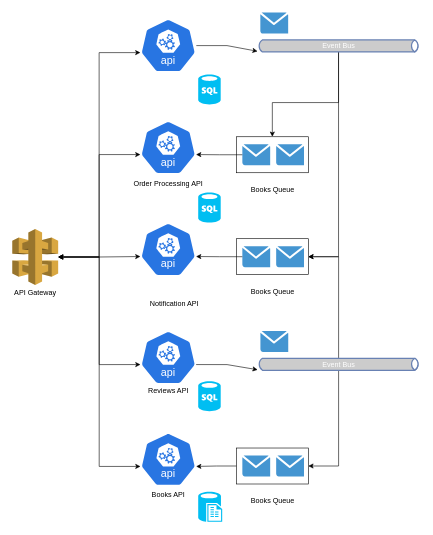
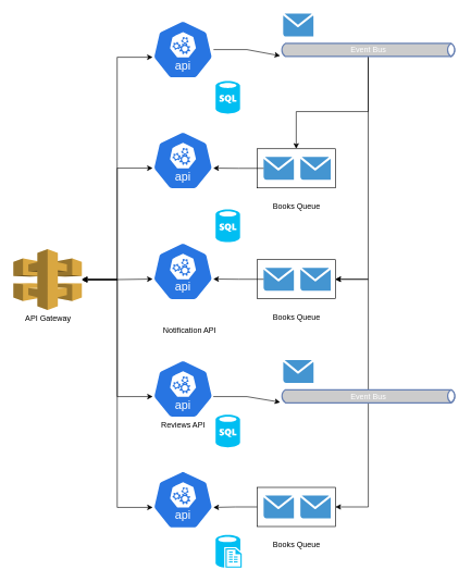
  <mxCell id="0" />
  <mxCell id="1" parent="0" />
- <mxCell id="2" value="API Gateway" style="outlineConnect=0;dashed=0;verticalLabelPosition=bottom;verticalAlign=top;align=center;html=1;shape=mxgraph.aws3.api_gateway;fillColor=#D9A741;gradientColor=none;" vertex="1" parent="1"><mxGeometry x="20" y="381" width="76.5" height="93" as="geometry" /></mxCell>
+ <mxCell id="2" value="API Gateway" style="outlineConnect=0;dashed=0;verticalLabelPosition=bottom;verticalAlign=top;align=center;html=1;shape=mxgraph.aws3.api_gateway;fillColor=#D9A741;gradientColor=none;" vertex="1" parent="1"><mxGeometry x="20" y="381" width="105" height="93" as="geometry" /></mxCell>
  <mxCell id="3" value="" style="aspect=fixed;sketch=0;html=1;dashed=0;whitespace=wrap;fillColor=#2875E2;strokeColor=#ffffff;points=[[0.005,0.63,0],[0.1,0.2,0],[0.9,0.2,0],[0.5,0,0],[0.995,0.63,0],[0.72,0.99,0],[0.5,1,0],[0.28,0.99,0]];shape=mxgraph.kubernetes.icon2;kubernetesLabel=1;prIcon=api" vertex="1" parent="1"><mxGeometry x="233.14" y="200" width="93.75" height="90" as="geometry" /></mxCell>
- <mxCell id="4" value="Order Processi&lt;span style=&quot;background-color: initial;&quot;&gt;ng API&lt;/span&gt;" style="text;html=1;align=center;verticalAlign=middle;resizable=0;points=[];autosize=1;strokeColor=none;fillColor=none;" vertex="1" parent="1"><mxGeometry x="210.01" y="290" width="140" height="30" as="geometry" /></mxCell>
  <mxCell id="5" style="edgeStyle=orthogonalEdgeStyle;rounded=0;orthogonalLoop=1;jettySize=auto;html=1;exitX=0.995;exitY=0.63;exitDx=0;exitDy=0;exitPerimeter=0;" edge="1" parent="1" source="6" target="35"><mxGeometry relative="1" as="geometry" /></mxCell>
  <mxCell id="6" value="" style="aspect=fixed;sketch=0;html=1;dashed=0;whitespace=wrap;fillColor=#2875E2;strokeColor=#ffffff;points=[[0.005,0.63,0],[0.1,0.2,0],[0.9,0.2,0],[0.5,0,0],[0.995,0.63,0],[0.72,0.99,0],[0.5,1,0],[0.28,0.99,0]];shape=mxgraph.kubernetes.icon2;kubernetesLabel=1;prIcon=api" vertex="1" parent="1"><mxGeometry x="233.26" y="550.15" width="93.75" height="90" as="geometry" /></mxCell>
  <mxCell id="7" value="Reviews API" style="text;html=1;align=center;verticalAlign=middle;resizable=0;points=[];autosize=1;strokeColor=none;fillColor=none;" vertex="1" parent="1"><mxGeometry x="235.13" y="634.65" width="90" height="30" as="geometry" /></mxCell>
  <mxCell id="8" value="" style="aspect=fixed;sketch=0;html=1;dashed=0;whitespace=wrap;fillColor=#2875E2;strokeColor=#ffffff;points=[[0.005,0.63,0],[0.1,0.2,0],[0.9,0.2,0],[0.5,0,0],[0.995,0.63,0],[0.72,0.99,0],[0.5,1,0],[0.28,0.99,0]];shape=mxgraph.kubernetes.icon2;kubernetesLabel=1;prIcon=api" vertex="1" parent="1"><mxGeometry x="233.26" y="720" width="93.75" height="90" as="geometry" /></mxCell>
- <mxCell id="9" value="Books API" style="text;html=1;align=center;verticalAlign=middle;resizable=0;points=[];autosize=1;strokeColor=none;fillColor=none;" vertex="1" parent="1"><mxGeometry x="240.13" y="810" width="80" height="30" as="geometry" /></mxCell>
  <mxCell id="10" value="" style="aspect=fixed;sketch=0;html=1;dashed=0;whitespace=wrap;fillColor=#2875E2;strokeColor=#ffffff;points=[[0.005,0.63,0],[0.1,0.2,0],[0.9,0.2,0],[0.5,0,0],[0.995,0.63,0],[0.72,0.99,0],[0.5,1,0],[0.28,0.99,0]];shape=mxgraph.kubernetes.icon2;kubernetesLabel=1;prIcon=api" vertex="1" parent="1"><mxGeometry x="233.13" y="370" width="93.75" height="90" as="geometry" /></mxCell>
  <mxCell id="11" value="Notification API" style="text;html=1;align=center;verticalAlign=middle;resizable=0;points=[];autosize=1;strokeColor=none;fillColor=none;" vertex="1" parent="1"><mxGeometry x="240.01" y="490" width="100" height="30" as="geometry" /></mxCell>
  <mxCell id="12" style="edgeStyle=orthogonalEdgeStyle;rounded=0;orthogonalLoop=1;jettySize=auto;html=1;" edge="1" parent="1" source="13" target="16"><mxGeometry relative="1" as="geometry" /></mxCell>
  <mxCell id="13" value="" style="aspect=fixed;sketch=0;html=1;dashed=0;whitespace=wrap;fillColor=#2875E2;strokeColor=#ffffff;points=[[0.005,0.63,0],[0.1,0.2,0],[0.9,0.2,0],[0.5,0,0],[0.995,0.63,0],[0.72,0.99,0],[0.5,1,0],[0.28,0.99,0]];shape=mxgraph.kubernetes.icon2;kubernetesLabel=1;prIcon=api" vertex="1" parent="1"><mxGeometry x="233.13" y="30" width="93.75" height="90" as="geometry" /></mxCell>
  <mxCell id="14" style="edgeStyle=orthogonalEdgeStyle;rounded=0;orthogonalLoop=1;jettySize=auto;html=1;entryX=0.5;entryY=0;entryDx=0;entryDy=0;" edge="1" parent="1" source="16" target="18"><mxGeometry relative="1" as="geometry" /></mxCell>
  <mxCell id="15" style="edgeStyle=orthogonalEdgeStyle;rounded=0;orthogonalLoop=1;jettySize=auto;html=1;entryX=1;entryY=0.5;entryDx=0;entryDy=0;" edge="1" parent="1" source="16" target="23"><mxGeometry relative="1" as="geometry" /></mxCell>
  <mxCell id="16" value="Event Bus" style="html=1;outlineConnect=0;fillColor=#CCCCCC;strokeColor=#6881B3;gradientColor=none;gradientDirection=north;strokeWidth=2;shape=mxgraph.networks.bus;gradientColor=none;gradientDirection=north;fontColor=#ffffff;perimeter=backbonePerimeter;backboneSize=20;" vertex="1" parent="1"><mxGeometry x="429" y="38" width="270" height="75" as="geometry" /></mxCell>
  <mxCell id="17" value="" style="shadow=0;dashed=0;html=1;strokeColor=none;fillColor=#4495D1;labelPosition=center;verticalLabelPosition=bottom;verticalAlign=top;align=center;outlineConnect=0;shape=mxgraph.veeam.2d.letter;" vertex="1" parent="1"><mxGeometry x="433.6" y="20" width="46.4" height="34.8" as="geometry" /></mxCell>
  <mxCell id="18" value="" style="whiteSpace=wrap;html=1;" vertex="1" parent="1"><mxGeometry x="393.6" y="227" width="120" height="60" as="geometry" /></mxCell>
  <mxCell id="19" value="" style="shadow=0;dashed=0;html=1;strokeColor=none;fillColor=#4495D1;labelPosition=center;verticalLabelPosition=bottom;verticalAlign=top;align=center;outlineConnect=0;shape=mxgraph.veeam.2d.letter;" vertex="1" parent="1"><mxGeometry x="403.6" y="239.6" width="46.4" height="34.8" as="geometry" /></mxCell>
  <mxCell id="20" value="" style="shadow=0;dashed=0;html=1;strokeColor=none;fillColor=#4495D1;labelPosition=center;verticalLabelPosition=bottom;verticalAlign=top;align=center;outlineConnect=0;shape=mxgraph.veeam.2d.letter;" vertex="1" parent="1"><mxGeometry x="460" y="239.6" width="46.4" height="34.8" as="geometry" /></mxCell>
  <mxCell id="21" value="Books Queue" style="text;html=1;align=center;verticalAlign=middle;resizable=0;points=[];autosize=1;strokeColor=none;fillColor=none;" vertex="1" parent="1"><mxGeometry x="403.6" y="300" width="100" height="30" as="geometry" /></mxCell>
  <mxCell id="22" style="edgeStyle=orthogonalEdgeStyle;rounded=0;orthogonalLoop=1;jettySize=auto;html=1;entryX=0.995;entryY=0.63;entryDx=0;entryDy=0;entryPerimeter=0;" edge="1" parent="1" source="19" target="3"><mxGeometry relative="1" as="geometry" /></mxCell>
  <mxCell id="23" value="" style="whiteSpace=wrap;html=1;" vertex="1" parent="1"><mxGeometry x="393.6" y="397" width="120" height="60" as="geometry" /></mxCell>
  <mxCell id="24" value="" style="shadow=0;dashed=0;html=1;strokeColor=none;fillColor=#4495D1;labelPosition=center;verticalLabelPosition=bottom;verticalAlign=top;align=center;outlineConnect=0;shape=mxgraph.veeam.2d.letter;" vertex="1" parent="1"><mxGeometry x="403.6" y="409.6" width="46.4" height="34.8" as="geometry" /></mxCell>
  <mxCell id="25" value="" style="shadow=0;dashed=0;html=1;strokeColor=none;fillColor=#4495D1;labelPosition=center;verticalLabelPosition=bottom;verticalAlign=top;align=center;outlineConnect=0;shape=mxgraph.veeam.2d.letter;" vertex="1" parent="1"><mxGeometry x="460" y="409.6" width="46.4" height="34.8" as="geometry" /></mxCell>
  <mxCell id="26" value="Books Queue" style="text;html=1;align=center;verticalAlign=middle;resizable=0;points=[];autosize=1;strokeColor=none;fillColor=none;" vertex="1" parent="1"><mxGeometry x="403.6" y="470" width="100" height="30" as="geometry" /></mxCell>
  <mxCell id="27" style="edgeStyle=orthogonalEdgeStyle;rounded=0;orthogonalLoop=1;jettySize=auto;html=1;entryX=0.995;entryY=0.63;entryDx=0;entryDy=0;entryPerimeter=0;" edge="1" parent="1" source="24" target="10"><mxGeometry relative="1" as="geometry" /></mxCell>
  <mxCell id="28" style="edgeStyle=orthogonalEdgeStyle;rounded=0;orthogonalLoop=1;jettySize=auto;html=1;entryX=0.005;entryY=0.63;entryDx=0;entryDy=0;entryPerimeter=0;startArrow=classic;startFill=1;" edge="1" parent="1" source="2" target="13"><mxGeometry relative="1" as="geometry" /></mxCell>
  <mxCell id="29" style="edgeStyle=orthogonalEdgeStyle;rounded=0;orthogonalLoop=1;jettySize=auto;html=1;entryX=0.005;entryY=0.63;entryDx=0;entryDy=0;entryPerimeter=0;startArrow=classic;startFill=1;" edge="1" parent="1" source="2" target="3"><mxGeometry relative="1" as="geometry" /></mxCell>
  <mxCell id="30" style="edgeStyle=orthogonalEdgeStyle;rounded=0;orthogonalLoop=1;jettySize=auto;html=1;entryX=0.005;entryY=0.63;entryDx=0;entryDy=0;entryPerimeter=0;startArrow=classic;startFill=1;" edge="1" parent="1" source="2" target="10"><mxGeometry relative="1" as="geometry" /></mxCell>
  <mxCell id="31" style="edgeStyle=orthogonalEdgeStyle;rounded=0;orthogonalLoop=1;jettySize=auto;html=1;entryX=0.005;entryY=0.63;entryDx=0;entryDy=0;entryPerimeter=0;startArrow=classic;startFill=1;" edge="1" parent="1" source="2" target="6"><mxGeometry relative="1" as="geometry" /></mxCell>
  <mxCell id="32" style="edgeStyle=orthogonalEdgeStyle;rounded=0;orthogonalLoop=1;jettySize=auto;html=1;entryX=0.005;entryY=0.63;entryDx=0;entryDy=0;entryPerimeter=0;startArrow=classic;startFill=1;" edge="1" parent="1" source="2" target="8"><mxGeometry relative="1" as="geometry" /></mxCell>
  <mxCell id="33" style="edgeStyle=orthogonalEdgeStyle;rounded=0;orthogonalLoop=1;jettySize=auto;html=1;entryX=1;entryY=0.5;entryDx=0;entryDy=0;" edge="1" parent="1" source="35" target="23"><mxGeometry relative="1" as="geometry" /></mxCell>
  <mxCell id="34" style="edgeStyle=orthogonalEdgeStyle;rounded=0;orthogonalLoop=1;jettySize=auto;html=1;entryX=1;entryY=0.5;entryDx=0;entryDy=0;" edge="1" parent="1" source="35" target="37"><mxGeometry relative="1" as="geometry" /></mxCell>
  <mxCell id="35" value="Event Bus" style="html=1;outlineConnect=0;fillColor=#CCCCCC;strokeColor=#6881B3;gradientColor=none;gradientDirection=north;strokeWidth=2;shape=mxgraph.networks.bus;gradientColor=none;gradientDirection=north;fontColor=#ffffff;perimeter=backbonePerimeter;backboneSize=20;" vertex="1" parent="1"><mxGeometry x="429.13" y="569" width="270" height="75" as="geometry" /></mxCell>
  <mxCell id="36" value="" style="shadow=0;dashed=0;html=1;strokeColor=none;fillColor=#4495D1;labelPosition=center;verticalLabelPosition=bottom;verticalAlign=top;align=center;outlineConnect=0;shape=mxgraph.veeam.2d.letter;" vertex="1" parent="1"><mxGeometry x="433.73" y="551" width="46.4" height="34.8" as="geometry" /></mxCell>
  <mxCell id="37" value="" style="whiteSpace=wrap;html=1;" vertex="1" parent="1"><mxGeometry x="393.6" y="746" width="120" height="60" as="geometry" /></mxCell>
  <mxCell id="38" value="" style="shadow=0;dashed=0;html=1;strokeColor=none;fillColor=#4495D1;labelPosition=center;verticalLabelPosition=bottom;verticalAlign=top;align=center;outlineConnect=0;shape=mxgraph.veeam.2d.letter;" vertex="1" parent="1"><mxGeometry x="403.6" y="758.6" width="46.4" height="34.8" as="geometry" /></mxCell>
  <mxCell id="39" value="" style="shadow=0;dashed=0;html=1;strokeColor=none;fillColor=#4495D1;labelPosition=center;verticalLabelPosition=bottom;verticalAlign=top;align=center;outlineConnect=0;shape=mxgraph.veeam.2d.letter;" vertex="1" parent="1"><mxGeometry x="460" y="758.6" width="46.4" height="34.8" as="geometry" /></mxCell>
  <mxCell id="40" value="Books Queue" style="text;html=1;align=center;verticalAlign=middle;resizable=0;points=[];autosize=1;strokeColor=none;fillColor=none;" vertex="1" parent="1"><mxGeometry x="403.6" y="819" width="100" height="30" as="geometry" /></mxCell>
  <mxCell id="41" style="edgeStyle=orthogonalEdgeStyle;rounded=0;orthogonalLoop=1;jettySize=auto;html=1;exitX=0;exitY=0.5;exitDx=0;exitDy=0;entryX=0.995;entryY=0.63;entryDx=0;entryDy=0;entryPerimeter=0;" edge="1" parent="1" source="37" target="8"><mxGeometry relative="1" as="geometry" /></mxCell>
  <mxCell id="42" value="" style="verticalLabelPosition=bottom;html=1;verticalAlign=top;align=center;strokeColor=none;fillColor=#00BEF2;shape=mxgraph.azure.sql_database;" vertex="1" parent="1"><mxGeometry x="330.01" y="320" width="37.5" height="50" as="geometry" /></mxCell>
  <mxCell id="43" value="" style="verticalLabelPosition=bottom;html=1;verticalAlign=top;align=center;strokeColor=none;fillColor=#00BEF2;shape=mxgraph.azure.sql_database;" vertex="1" parent="1"><mxGeometry x="330" y="123" width="37.5" height="50" as="geometry" /></mxCell>
  <mxCell id="44" value="" style="verticalLabelPosition=bottom;html=1;verticalAlign=top;align=center;strokeColor=none;fillColor=#00BEF2;shape=mxgraph.azure.sql_database;" vertex="1" parent="1"><mxGeometry x="330.01" y="634.65" width="37.5" height="50" as="geometry" /></mxCell>
  <mxCell id="45" value="" style="verticalLabelPosition=bottom;html=1;verticalAlign=top;align=center;strokeColor=none;fillColor=#00BEF2;shape=mxgraph.azure.sql_reporting;" vertex="1" parent="1"><mxGeometry x="330" y="819" width="40" height="50" as="geometry" /></mxCell>
